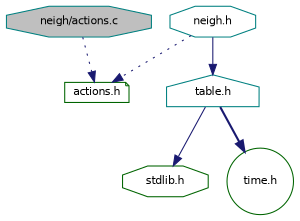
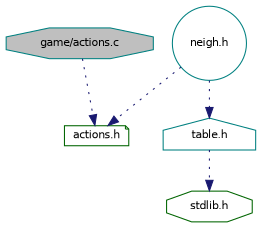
  digraph {
    node [color=teal fillcolor=white fontname=Helvetica fontsize=10 shape=octagon style=filled]
    edge [color=midnightblue fontname=Helvetica fontsize=10 labelfontname=Helvetica labelfontsize=10 style=dotted]
-   n1 [fillcolor=grey75 fontcolor=black height=0.2 label="neigh/actions.c" width=0.4]
+   n1 [fillcolor=grey75 fontcolor=black height=0.2 label="game/actions.c" width=0.4]
    n2 [color=darkgreen height=0.2 label="actions.h" shape=note width=0.4]
-   n3 [height=0.2 label="neigh.h" width=0.4]
+   n3 [height=0.2 label="neigh.h" shape=circle width=0.4]
    n4 [height=0.2 label="table.h" shape=house width=0.4]
    n5 [color=darkgreen height=0.2 label="stdlib.h" width=0.4]
-   n6 [color=darkgreen height=0.2 label="time.h" shape=circle width=0.4]
    n1 -> n2
    n3 -> n2
-   n3 -> n4 [style=solid]
-   n4 -> n5 [style=solid]
-   n4 -> n6 [style=bold]
+   n3 -> n4
+   n4 -> n5
  }
